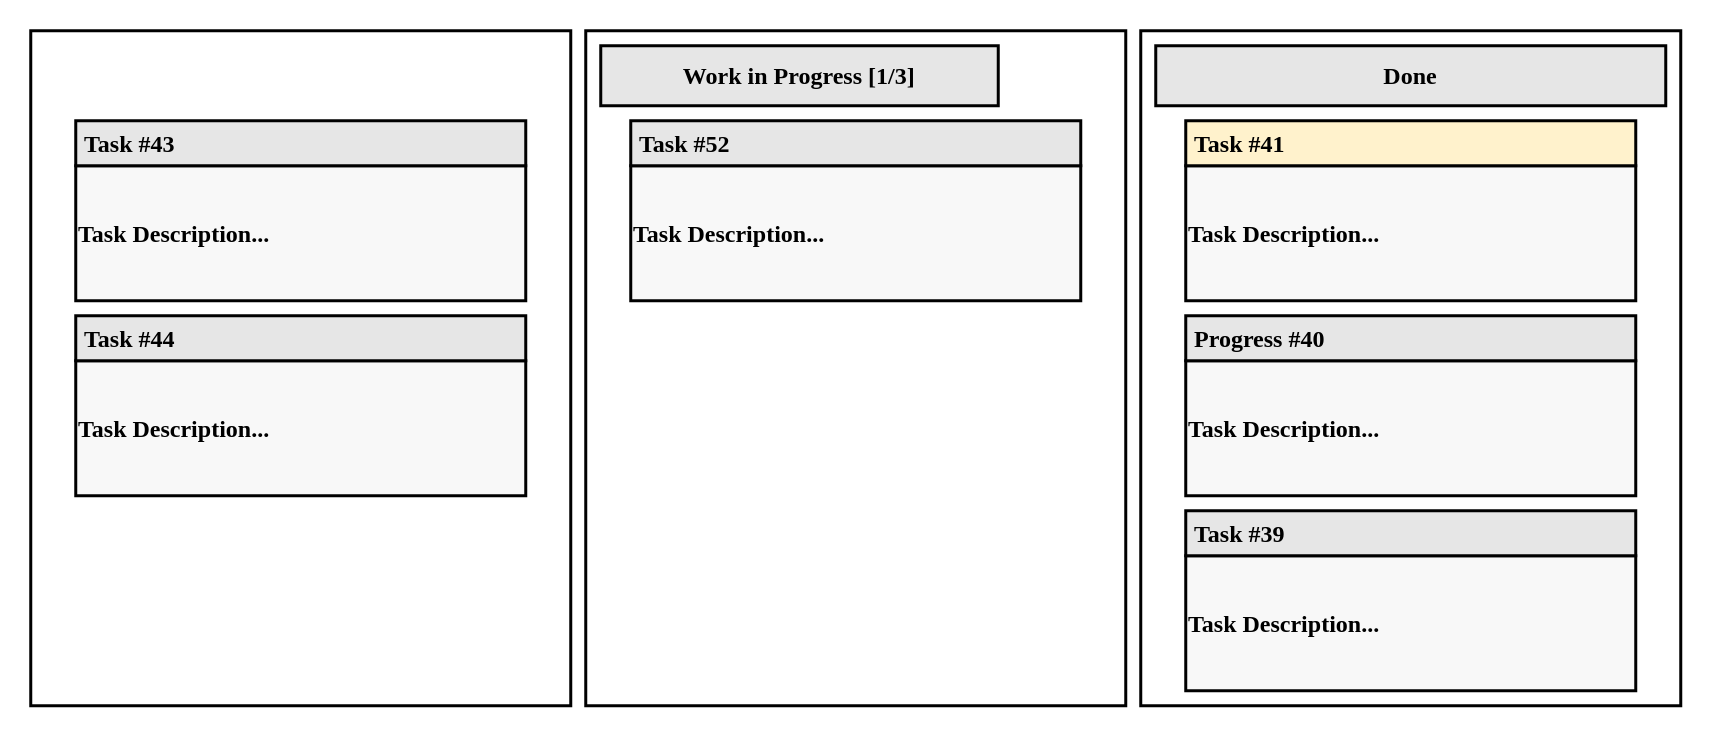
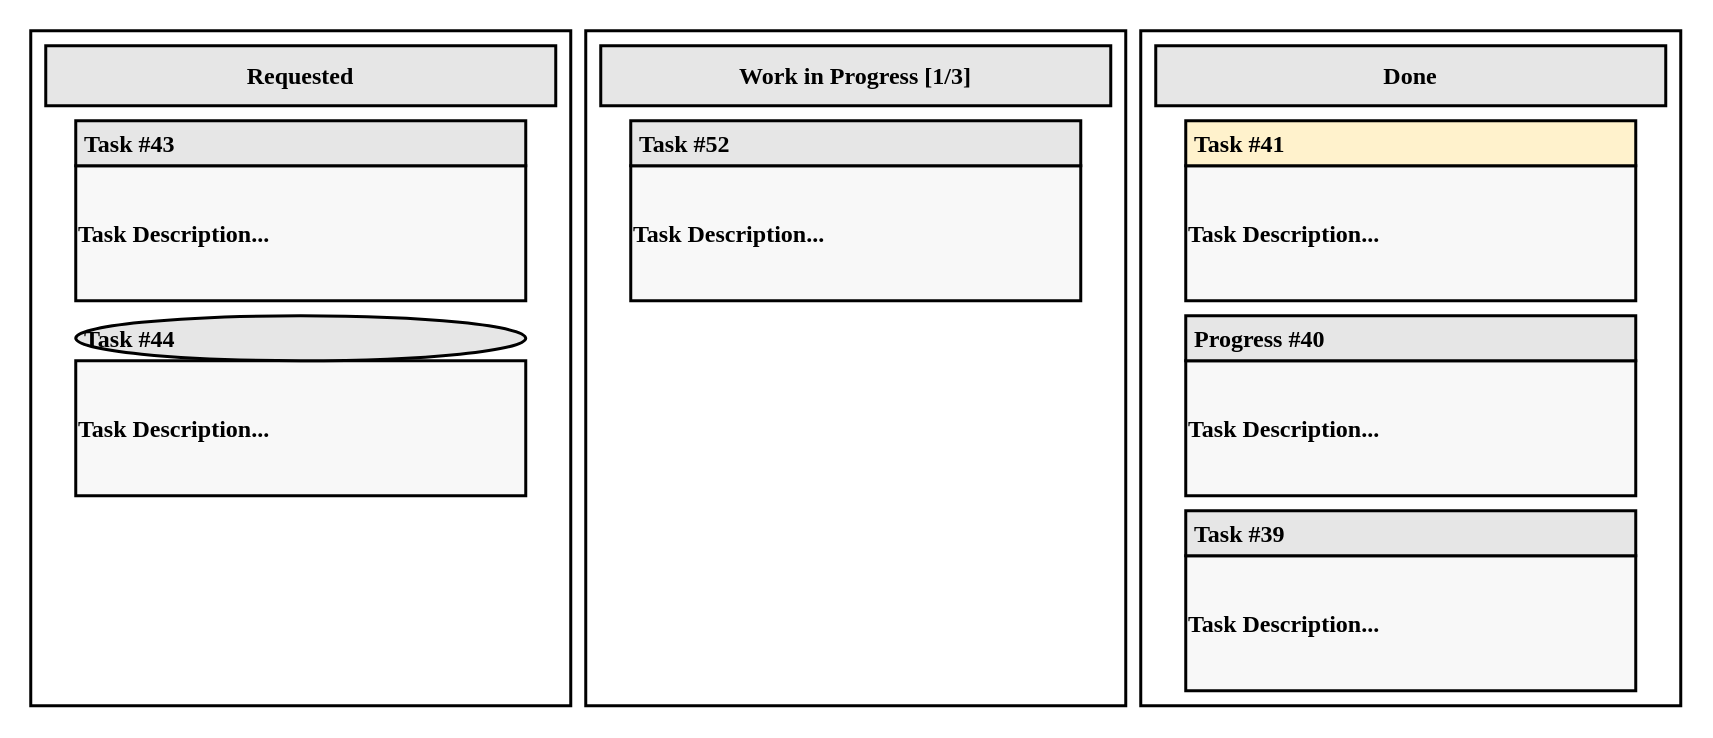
  <mxCell id="0" />
  <mxCell id="1" parent="0" />
  <mxCell id="2" value="" style="rounded=0;whiteSpace=wrap;html=1;strokeWidth=2;" vertex="1" parent="1"><mxGeometry x="20" y="20" width="360" height="450" as="geometry" /></mxCell>
  <mxCell id="3" value="" style="rounded=0;whiteSpace=wrap;html=1;strokeWidth=2;" vertex="1" parent="1"><mxGeometry x="390" y="20" width="360" height="450" as="geometry" /></mxCell>
  <mxCell id="4" value="" style="rounded=0;whiteSpace=wrap;html=1;strokeWidth=2;" vertex="1" parent="1"><mxGeometry x="760" y="20" width="360" height="450" as="geometry" /></mxCell>
- <mxCell id="6" value="Work in Progress [1/3]" style="rounded=0;whiteSpace=wrap;html=1;strokeWidth=2;fillColor=#E6E6E6;fontSize=16;fontFamily=Fira Code;fontSource=https%3A%2F%2Ffonts.googleapis.com%2Fcss%3Ffamily%3DFira%2BCode;fontStyle=1" vertex="1" parent="1"><mxGeometry x="400" y="30" width="265" height="40" as="geometry" /></mxCell>
+ <mxCell id="5" value="Requested" style="rounded=0;whiteSpace=wrap;html=1;strokeWidth=2;fillColor=#E6E6E6;fontSize=16;fontFamily=Fira Code;fontSource=https%3A%2F%2Ffonts.googleapis.com%2Fcss%3Ffamily%3DFira%2BCode;fontStyle=1" vertex="1" parent="1"><mxGeometry x="30" y="30" width="340" height="40" as="geometry" /></mxCell>
+ <mxCell id="6" value="Work in Progress [1/3]" style="rounded=0;whiteSpace=wrap;html=1;strokeWidth=2;fillColor=#E6E6E6;fontSize=16;fontFamily=Fira Code;fontSource=https%3A%2F%2Ffonts.googleapis.com%2Fcss%3Ffamily%3DFira%2BCode;fontStyle=1" vertex="1" parent="1"><mxGeometry x="400" y="30" width="340" height="40" as="geometry" /></mxCell>
  <mxCell id="7" value="Done" style="rounded=0;whiteSpace=wrap;html=1;strokeWidth=2;fillColor=#E6E6E6;fontSize=16;fontFamily=Fira Code;fontSource=https%3A%2F%2Ffonts.googleapis.com%2Fcss%3Ffamily%3DFira%2BCode;fontStyle=1" vertex="1" parent="1"><mxGeometry x="770" y="30" width="340" height="40" as="geometry" /></mxCell>
  <mxCell id="8" value="Task Description..." style="rounded=0;whiteSpace=wrap;html=1;strokeWidth=2;fillColor=#F8F8F8;fontSize=16;fontFamily=Fira Code;fontSource=https%3A%2F%2Ffonts.googleapis.com%2Fcss%3Ffamily%3DFira%2BCode;fontStyle=1;align=left;" vertex="1" parent="1"><mxGeometry x="50" y="110" width="300" height="90" as="geometry" /></mxCell>
  <mxCell id="9" value="&amp;nbsp;Task #43" style="rounded=0;whiteSpace=wrap;html=1;strokeWidth=2;fillColor=#E6E6E6;fontSize=16;fontFamily=Fira Code;fontSource=https%3A%2F%2Ffonts.googleapis.com%2Fcss%3Ffamily%3DFira%2BCode;fontStyle=1;align=left;" vertex="1" parent="1"><mxGeometry x="50" y="80" width="300" height="30" as="geometry" /></mxCell>
  <mxCell id="10" value="Task Description..." style="rounded=0;whiteSpace=wrap;html=1;strokeWidth=2;fillColor=#F8F8F8;fontSize=16;fontFamily=Fira Code;fontSource=https%3A%2F%2Ffonts.googleapis.com%2Fcss%3Ffamily%3DFira%2BCode;fontStyle=1;align=left;" vertex="1" parent="1"><mxGeometry x="50" y="240" width="300" height="90" as="geometry" /></mxCell>
- <mxCell id="11" value="&amp;nbsp;Task #44" style="rounded=0;whiteSpace=wrap;html=1;strokeWidth=2;fillColor=#E6E6E6;fontSize=16;fontFamily=Fira Code;fontSource=https%3A%2F%2Ffonts.googleapis.com%2Fcss%3Ffamily%3DFira%2BCode;fontStyle=1;align=left;" vertex="1" parent="1"><mxGeometry x="50" y="210" width="300" height="30" as="geometry" /></mxCell>
+ <mxCell id="11" value="&amp;nbsp;Task #44" style="ellipse;whiteSpace=wrap;html=1;strokeWidth=2;fillColor=#E6E6E6;fontSize=16;fontFamily=Fira Code;fontSource=https%3A%2F%2Ffonts.googleapis.com%2Fcss%3Ffamily%3DFira%2BCode;fontStyle=1;align=left;" vertex="1" parent="1"><mxGeometry x="50" y="210" width="300" height="30" as="geometry" /></mxCell>
  <mxCell id="12" value="Task Description..." style="rounded=0;whiteSpace=wrap;html=1;strokeWidth=2;fillColor=#F8F8F8;fontSize=16;fontFamily=Fira Code;fontSource=https%3A%2F%2Ffonts.googleapis.com%2Fcss%3Ffamily%3DFira%2BCode;fontStyle=1;align=left;" vertex="1" parent="1"><mxGeometry x="420" y="110" width="300" height="90" as="geometry" /></mxCell>
  <mxCell id="13" value="&amp;nbsp;Task #52" style="rounded=0;whiteSpace=wrap;html=1;strokeWidth=2;fillColor=#E6E6E6;fontSize=16;fontFamily=Fira Code;fontSource=https%3A%2F%2Ffonts.googleapis.com%2Fcss%3Ffamily%3DFira%2BCode;fontStyle=1;align=left;" vertex="1" parent="1"><mxGeometry x="420" y="80" width="300" height="30" as="geometry" /></mxCell>
  <mxCell id="14" value="Task Description..." style="rounded=0;whiteSpace=wrap;html=1;strokeWidth=2;fillColor=#F8F8F8;fontSize=16;fontFamily=Fira Code;fontSource=https%3A%2F%2Ffonts.googleapis.com%2Fcss%3Ffamily%3DFira%2BCode;fontStyle=1;align=left;" vertex="1" parent="1"><mxGeometry x="790" y="110" width="300" height="90" as="geometry" /></mxCell>
  <mxCell id="15" value="&amp;nbsp;Task #41" style="rounded=0;whiteSpace=wrap;html=1;strokeWidth=2;fillColor=#fff2cc;fontSize=16;fontFamily=Fira Code;fontSource=https%3A%2F%2Ffonts.googleapis.com%2Fcss%3Ffamily%3DFira%2BCode;fontStyle=1;align=left;" vertex="1" parent="1"><mxGeometry x="790" y="80" width="300" height="30" as="geometry" /></mxCell>
  <mxCell id="16" value="Task Description..." style="rounded=0;whiteSpace=wrap;html=1;strokeWidth=2;fillColor=#F8F8F8;fontSize=16;fontFamily=Fira Code;fontSource=https%3A%2F%2Ffonts.googleapis.com%2Fcss%3Ffamily%3DFira%2BCode;fontStyle=1;align=left;" vertex="1" parent="1"><mxGeometry x="790" y="240" width="300" height="90" as="geometry" /></mxCell>
  <mxCell id="17" value="&amp;nbsp;Progress #40" style="rounded=0;whiteSpace=wrap;html=1;strokeWidth=2;fillColor=#E6E6E6;fontSize=16;fontFamily=Fira Code;fontSource=https%3A%2F%2Ffonts.googleapis.com%2Fcss%3Ffamily%3DFira%2BCode;fontStyle=1;align=left;" vertex="1" parent="1"><mxGeometry x="790" y="210" width="300" height="30" as="geometry" /></mxCell>
  <mxCell id="18" value="Task Description..." style="rounded=0;whiteSpace=wrap;html=1;strokeWidth=2;fillColor=#F8F8F8;fontSize=16;fontFamily=Fira Code;fontSource=https%3A%2F%2Ffonts.googleapis.com%2Fcss%3Ffamily%3DFira%2BCode;fontStyle=1;align=left;" vertex="1" parent="1"><mxGeometry x="790" y="370" width="300" height="90" as="geometry" /></mxCell>
  <mxCell id="19" value="&amp;nbsp;Task #39" style="rounded=0;whiteSpace=wrap;html=1;strokeWidth=2;fillColor=#E6E6E6;fontSize=16;fontFamily=Fira Code;fontSource=https%3A%2F%2Ffonts.googleapis.com%2Fcss%3Ffamily%3DFira%2BCode;fontStyle=1;align=left;" vertex="1" parent="1"><mxGeometry x="790" y="340" width="300" height="30" as="geometry" /></mxCell>
